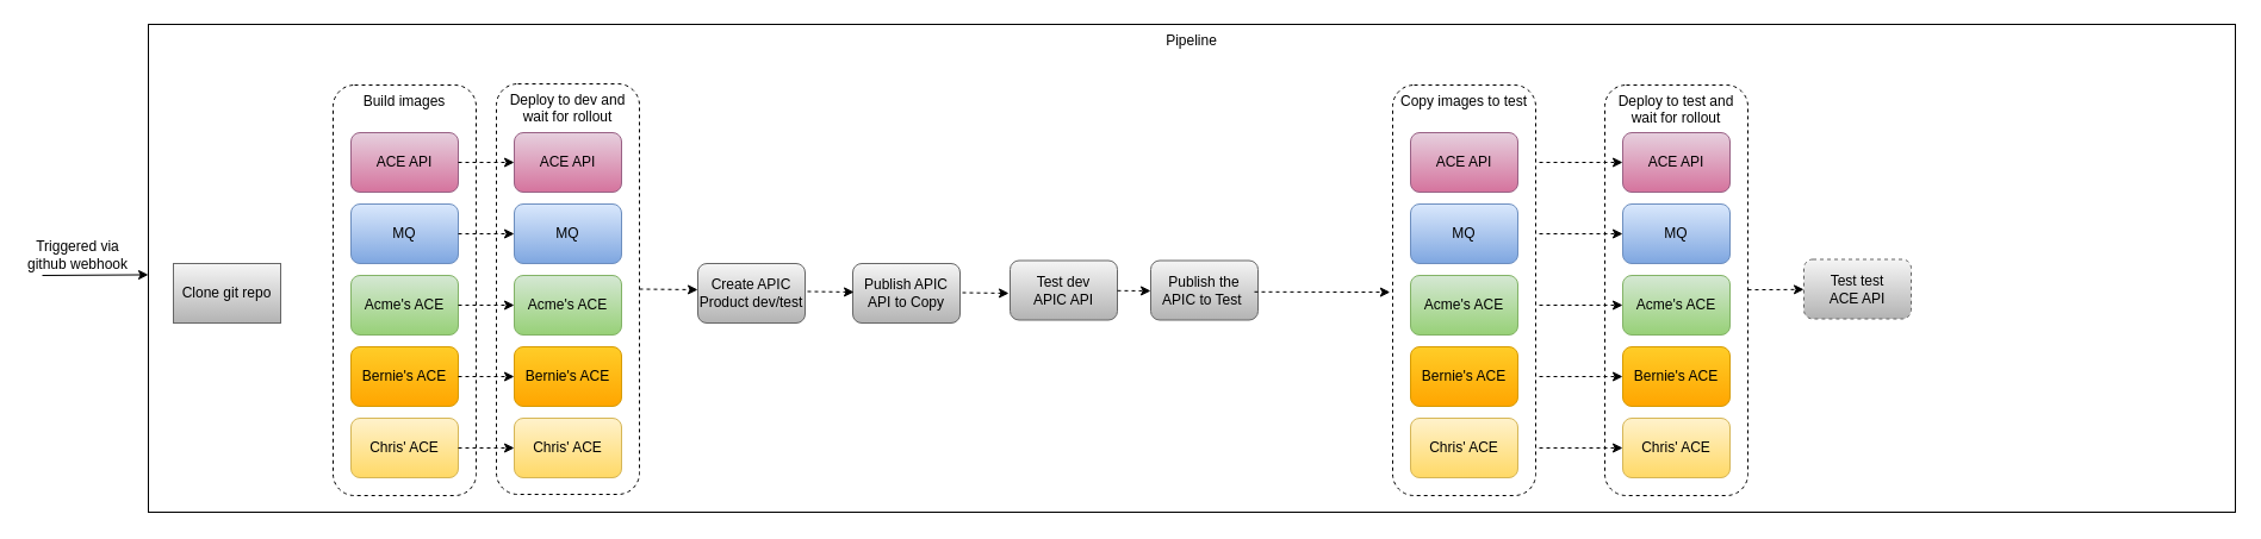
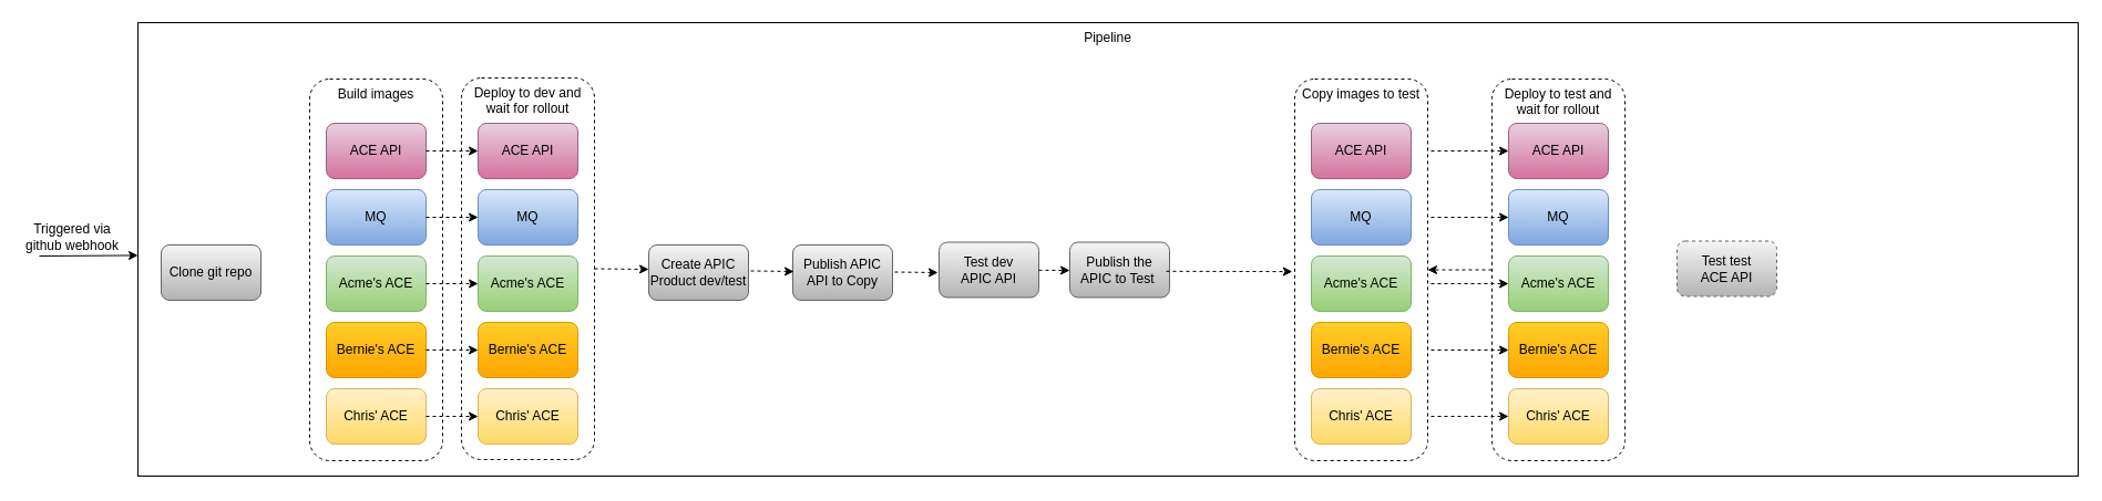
  <mxCell id="0" />
  <mxCell id="1" parent="0" />
  <mxCell id="2" value="Pipeline" style="rounded=0;whiteSpace=wrap;html=1;verticalAlign=top;" vertex="1" parent="1"><mxGeometry x="124" y="20" width="1751" height="410" as="geometry" /></mxCell>
  <mxCell id="3" value="Deploy to dev and wait for rollout" style="rounded=1;whiteSpace=wrap;html=1;verticalAlign=top;dashed=1;" vertex="1" parent="1"><mxGeometry x="416" y="70" width="120" height="345" as="geometry" /></mxCell>
  <mxCell id="4" value="" style="endArrow=classic;html=1;" edge="1" parent="1" target="2"><mxGeometry width="50" height="50" relative="1" as="geometry"><mxPoint x="35" y="231" as="sourcePoint" /><mxPoint x="205" y="-94" as="targetPoint" /></mxGeometry></mxCell>
  <mxCell id="5" value="Triggered via github webhook" style="text;html=1;strokeColor=none;fillColor=none;align=center;verticalAlign=middle;whiteSpace=wrap;rounded=0;" vertex="1" parent="1"><mxGeometry x="20" y="203.5" width="90" height="20" as="geometry" /></mxCell>
  <mxCell id="6" value="Build images" style="rounded=1;whiteSpace=wrap;html=1;horizontal=1;verticalAlign=top;dashed=1;" vertex="1" parent="1"><mxGeometry x="279" y="71" width="120" height="345" as="geometry" /></mxCell>
  <mxCell id="7" value="ACE API" style="rounded=1;whiteSpace=wrap;html=1;fillColor=#e6d0de;strokeColor=#996185;gradientColor=#d5739d;" vertex="1" parent="1"><mxGeometry x="294" y="111" width="90" height="50" as="geometry" /></mxCell>
  <mxCell id="8" value="MQ" style="rounded=1;whiteSpace=wrap;html=1;fillColor=#dae8fc;strokeColor=#6c8ebf;gradientColor=#7ea6e0;" vertex="1" parent="1"><mxGeometry x="294" y="171" width="90" height="50" as="geometry" /></mxCell>
  <mxCell id="9" value="Acme's ACE" style="rounded=1;whiteSpace=wrap;html=1;fillColor=#d5e8d4;strokeColor=#82b366;gradientColor=#97d077;" vertex="1" parent="1"><mxGeometry x="294" y="231" width="90" height="50" as="geometry" /></mxCell>
  <mxCell id="10" value="Bernie's ACE" style="rounded=1;whiteSpace=wrap;html=1;fillColor=#ffcd28;strokeColor=#d79b00;gradientColor=#ffa500;" vertex="1" parent="1"><mxGeometry x="294" y="291" width="90" height="50" as="geometry" /></mxCell>
  <mxCell id="11" value="Chris' ACE" style="rounded=1;whiteSpace=wrap;html=1;fillColor=#fff2cc;strokeColor=#d6b656;gradientColor=#ffd966;" vertex="1" parent="1"><mxGeometry x="294" y="351" width="90" height="50" as="geometry" /></mxCell>
  <mxCell id="12" style="edgeStyle=orthogonalEdgeStyle;rounded=0;orthogonalLoop=1;jettySize=auto;html=1;exitX=0.5;exitY=1;exitDx=0;exitDy=0;" edge="1" parent="1"><mxGeometry relative="1" as="geometry"><mxPoint x="537.5" y="431" as="sourcePoint" /><mxPoint x="537.5" y="431" as="targetPoint" /></mxGeometry></mxCell>
  <mxCell id="13" value="" style="endArrow=classic;html=1;dashed=1;" edge="1" parent="1" source="8" target="36"><mxGeometry width="50" height="50" relative="1" as="geometry"><mxPoint x="435" y="251" as="sourcePoint" /><mxPoint x="485" y="201" as="targetPoint" /></mxGeometry></mxCell>
  <mxCell id="14" value="" style="endArrow=classic;html=1;dashed=1;" edge="1" parent="1" source="9" target="37"><mxGeometry width="50" height="50" relative="1" as="geometry"><mxPoint x="445" y="261" as="sourcePoint" /><mxPoint x="495" y="211" as="targetPoint" /></mxGeometry></mxCell>
  <mxCell id="15" value="" style="endArrow=classic;html=1;dashed=1;" edge="1" parent="1" source="10" target="38"><mxGeometry width="50" height="50" relative="1" as="geometry"><mxPoint x="455" y="271" as="sourcePoint" /><mxPoint x="505" y="221" as="targetPoint" /></mxGeometry></mxCell>
  <mxCell id="16" value="" style="endArrow=classic;html=1;dashed=1;" edge="1" parent="1" source="11" target="39"><mxGeometry width="50" height="50" relative="1" as="geometry"><mxPoint x="465" y="281" as="sourcePoint" /><mxPoint x="515" y="231" as="targetPoint" /></mxGeometry></mxCell>
  <mxCell id="17" value="" style="endArrow=classic;html=1;dashed=1;" edge="1" parent="1" source="7" target="35"><mxGeometry width="50" height="50" relative="1" as="geometry"><mxPoint x="475" y="291" as="sourcePoint" /><mxPoint x="525" y="241" as="targetPoint" /></mxGeometry></mxCell>
  <mxCell id="18" value="Test dev&lt;br&gt;APIC API" style="rounded=1;whiteSpace=wrap;html=1;fillColor=#f5f5f5;strokeColor=#666666;gradientColor=#b3b3b3;" vertex="1" parent="1"><mxGeometry x="847" y="218.5" width="90" height="50" as="geometry" /></mxCell>
  <mxCell id="19" value="" style="group;dashed=1;strokeColor=none;" vertex="1" connectable="0" parent="1"><mxGeometry x="813" y="71" width="120" height="345" as="geometry" /></mxCell>
  <mxCell id="20" value="" style="group" vertex="1" connectable="0" parent="19"><mxGeometry x="533" width="120" height="345" as="geometry" /></mxCell>
  <mxCell id="21" value="Deploy to test and wait for rollout" style="rounded=1;whiteSpace=wrap;html=1;verticalAlign=top;dashed=1;" vertex="1" parent="20"><mxGeometry width="120" height="345" as="geometry" /></mxCell>
  <mxCell id="22" value="ACE API" style="rounded=1;whiteSpace=wrap;html=1;fillColor=#e6d0de;strokeColor=#996185;gradientColor=#d5739d;" vertex="1" parent="20"><mxGeometry x="15" y="40" width="90" height="50" as="geometry" /></mxCell>
  <mxCell id="23" value="MQ" style="rounded=1;whiteSpace=wrap;html=1;fillColor=#dae8fc;strokeColor=#6c8ebf;gradientColor=#7ea6e0;" vertex="1" parent="20"><mxGeometry x="15" y="100" width="90" height="50" as="geometry" /></mxCell>
  <mxCell id="24" value="Acme's ACE" style="rounded=1;whiteSpace=wrap;html=1;fillColor=#d5e8d4;strokeColor=#82b366;gradientColor=#97d077;" vertex="1" parent="20"><mxGeometry x="15" y="160" width="90" height="50" as="geometry" /></mxCell>
  <mxCell id="25" value="Bernie's ACE" style="rounded=1;whiteSpace=wrap;html=1;fillColor=#ffcd28;strokeColor=#d79b00;gradientColor=#ffa500;" vertex="1" parent="20"><mxGeometry x="15" y="220" width="90" height="50" as="geometry" /></mxCell>
  <mxCell id="26" value="Chris' ACE" style="rounded=1;whiteSpace=wrap;html=1;fillColor=#fff2cc;strokeColor=#d6b656;gradientColor=#ffd966;" vertex="1" parent="20"><mxGeometry x="15" y="280" width="90" height="50" as="geometry" /></mxCell>
  <mxCell id="27" value="" style="endArrow=classic;html=1;dashed=1;" edge="1" parent="1" source="45" target="23"><mxGeometry width="50" height="50" relative="1" as="geometry"><mxPoint x="832" y="251" as="sourcePoint" /><mxPoint x="882" y="201" as="targetPoint" /></mxGeometry></mxCell>
  <mxCell id="28" value="" style="endArrow=classic;html=1;dashed=1;" edge="1" parent="1" source="46" target="24"><mxGeometry width="50" height="50" relative="1" as="geometry"><mxPoint x="842" y="261" as="sourcePoint" /><mxPoint x="892" y="211" as="targetPoint" /></mxGeometry></mxCell>
  <mxCell id="29" value="" style="endArrow=classic;html=1;dashed=1;" edge="1" parent="1" source="47" target="25"><mxGeometry width="50" height="50" relative="1" as="geometry"><mxPoint x="852" y="271" as="sourcePoint" /><mxPoint x="902" y="221" as="targetPoint" /></mxGeometry></mxCell>
  <mxCell id="30" value="" style="endArrow=classic;html=1;dashed=1;" edge="1" parent="1" source="48" target="26"><mxGeometry width="50" height="50" relative="1" as="geometry"><mxPoint x="862" y="281" as="sourcePoint" /><mxPoint x="912" y="231" as="targetPoint" /></mxGeometry></mxCell>
  <mxCell id="31" value="" style="endArrow=classic;html=1;dashed=1;" edge="1" parent="1" source="44" target="22"><mxGeometry width="50" height="50" relative="1" as="geometry"><mxPoint x="872" y="291" as="sourcePoint" /><mxPoint x="922" y="241" as="targetPoint" /></mxGeometry></mxCell>
  <mxCell id="32" value="" style="endArrow=classic;html=1;dashed=1;exitX=1;exitY=0.5;exitDx=0;exitDy=0;" edge="1" parent="1" source="3"><mxGeometry width="50" height="50" relative="1" as="geometry"><mxPoint x="672" y="243.5" as="sourcePoint" /><mxPoint x="585" y="243" as="targetPoint" /></mxGeometry></mxCell>
  <mxCell id="33" value="" style="endArrow=classic;html=1;dashed=1;" edge="1" parent="1" source="18"><mxGeometry width="50" height="50" relative="1" as="geometry"><mxPoint x="612" y="238" as="sourcePoint" /><mxPoint x="965" y="244" as="targetPoint" /></mxGeometry></mxCell>
- <mxCell id="34" value="Clone git repo" style="whiteSpace=wrap;html=1;fillColor=#f5f5f5;strokeColor=#666666;gradientColor=#b3b3b3;rounded=0;" vertex="1" parent="1"><mxGeometry x="145" y="221" width="90" height="50" as="geometry" /></mxCell>
+ <mxCell id="34" value="Clone git repo" style="rounded=1;whiteSpace=wrap;html=1;fillColor=#f5f5f5;strokeColor=#666666;gradientColor=#b3b3b3;" vertex="1" parent="1"><mxGeometry x="145" y="221" width="90" height="50" as="geometry" /></mxCell>
  <mxCell id="35" value="ACE API" style="rounded=1;whiteSpace=wrap;html=1;fillColor=#e6d0de;strokeColor=#996185;gradientColor=#d5739d;" vertex="1" parent="1"><mxGeometry x="431" y="111" width="90" height="50" as="geometry" /></mxCell>
  <mxCell id="36" value="MQ" style="rounded=1;whiteSpace=wrap;html=1;fillColor=#dae8fc;strokeColor=#6c8ebf;gradientColor=#7ea6e0;" vertex="1" parent="1"><mxGeometry x="431" y="171" width="90" height="50" as="geometry" /></mxCell>
  <mxCell id="37" value="Acme's ACE" style="rounded=1;whiteSpace=wrap;html=1;fillColor=#d5e8d4;strokeColor=#82b366;gradientColor=#97d077;" vertex="1" parent="1"><mxGeometry x="431" y="231" width="90" height="50" as="geometry" /></mxCell>
  <mxCell id="38" value="Bernie's ACE" style="rounded=1;whiteSpace=wrap;html=1;fillColor=#ffcd28;strokeColor=#d79b00;gradientColor=#ffa500;" vertex="1" parent="1"><mxGeometry x="431" y="291" width="90" height="50" as="geometry" /></mxCell>
  <mxCell id="39" value="Chris' ACE" style="rounded=1;whiteSpace=wrap;html=1;fillColor=#fff2cc;strokeColor=#d6b656;gradientColor=#ffd966;" vertex="1" parent="1"><mxGeometry x="431" y="351" width="90" height="50" as="geometry" /></mxCell>
  <mxCell id="40" value="Test test&lt;br&gt;ACE API" style="rounded=1;whiteSpace=wrap;html=1;fillColor=#f5f5f5;strokeColor=#666666;gradientColor=#b3b3b3;dashed=1;" vertex="1" parent="1"><mxGeometry x="1513" y="217.5" width="90" height="50" as="geometry" /></mxCell>
- <mxCell id="41" value="" style="endArrow=classic;html=1;dashed=1;" edge="1" parent="1" source="21" target="40"><mxGeometry width="50" height="50" relative="1" as="geometry"><mxPoint x="662" y="253.5" as="sourcePoint" /><mxPoint x="686" y="253.5" as="targetPoint" /></mxGeometry></mxCell>
+ <mxCell id="41" value="" style="endArrow=classic;html=1;dashed=1;" edge="1" parent="1" source="21" target="43"><mxGeometry width="50" height="50" relative="1" as="geometry"><mxPoint x="662" y="253.5" as="sourcePoint" /><mxPoint x="686" y="253.5" as="targetPoint" /></mxGeometry></mxCell>
  <mxCell id="42" value="" style="group" vertex="1" connectable="0" parent="1"><mxGeometry x="1168" y="71" width="120" height="345" as="geometry" /></mxCell>
  <mxCell id="43" value="Copy images to test" style="rounded=1;whiteSpace=wrap;html=1;horizontal=1;verticalAlign=top;dashed=1;" vertex="1" parent="42"><mxGeometry width="120" height="345" as="geometry" /></mxCell>
  <mxCell id="44" value="ACE API" style="rounded=1;whiteSpace=wrap;html=1;fillColor=#e6d0de;strokeColor=#996185;gradientColor=#d5739d;" vertex="1" parent="42"><mxGeometry x="15" y="40" width="90" height="50" as="geometry" /></mxCell>
  <mxCell id="45" value="MQ" style="rounded=1;whiteSpace=wrap;html=1;fillColor=#dae8fc;strokeColor=#6c8ebf;gradientColor=#7ea6e0;" vertex="1" parent="42"><mxGeometry x="15" y="100" width="90" height="50" as="geometry" /></mxCell>
  <mxCell id="46" value="Acme's ACE" style="rounded=1;whiteSpace=wrap;html=1;fillColor=#d5e8d4;strokeColor=#82b366;gradientColor=#97d077;" vertex="1" parent="42"><mxGeometry x="15" y="160" width="90" height="50" as="geometry" /></mxCell>
  <mxCell id="47" value="Bernie's ACE" style="rounded=1;whiteSpace=wrap;html=1;fillColor=#ffcd28;strokeColor=#d79b00;gradientColor=#ffa500;" vertex="1" parent="42"><mxGeometry x="15" y="220" width="90" height="50" as="geometry" /></mxCell>
  <mxCell id="48" value="Chris' ACE" style="rounded=1;whiteSpace=wrap;html=1;fillColor=#fff2cc;strokeColor=#d6b656;gradientColor=#ffd966;" vertex="1" parent="42"><mxGeometry x="15" y="280" width="90" height="50" as="geometry" /></mxCell>
  <mxCell id="49" value="Create APIC Product dev/test" style="rounded=1;whiteSpace=wrap;html=1;fillColor=#f5f5f5;strokeColor=#666666;gradientColor=#b3b3b3;" vertex="1" parent="1"><mxGeometry x="585" y="221" width="90" height="50" as="geometry" /></mxCell>
  <mxCell id="50" value="Publish APIC API to Copy" style="rounded=1;whiteSpace=wrap;html=1;fillColor=#f5f5f5;strokeColor=#666666;gradientColor=#b3b3b3;" vertex="1" parent="1"><mxGeometry x="715" y="221" width="90" height="50" as="geometry" /></mxCell>
  <mxCell id="51" value="" style="endArrow=classic;html=1;dashed=1;exitX=1;exitY=0.5;exitDx=0;exitDy=0;" edge="1" parent="1"><mxGeometry width="50" height="50" relative="1" as="geometry"><mxPoint x="677" y="244.5" as="sourcePoint" /><mxPoint x="716" y="245" as="targetPoint" /></mxGeometry></mxCell>
  <mxCell id="52" value="" style="endArrow=classic;html=1;dashed=1;exitX=1;exitY=0.5;exitDx=0;exitDy=0;" edge="1" parent="1"><mxGeometry width="50" height="50" relative="1" as="geometry"><mxPoint x="807" y="245.5" as="sourcePoint" /><mxPoint x="846" y="246" as="targetPoint" /></mxGeometry></mxCell>
  <mxCell id="53" value="Publish the APIC to Test&amp;nbsp;" style="rounded=1;whiteSpace=wrap;html=1;fillColor=#f5f5f5;strokeColor=#666666;gradientColor=#b3b3b3;" vertex="1" parent="1"><mxGeometry x="965" y="218.5" width="90" height="50" as="geometry" /></mxCell>
  <mxCell id="54" value="" style="endArrow=classic;html=1;dashed=1;entryX=0.595;entryY=0.549;entryDx=0;entryDy=0;entryPerimeter=0;" edge="1" parent="1" target="2"><mxGeometry width="50" height="50" relative="1" as="geometry"><mxPoint x="1052" y="244.808" as="sourcePoint" /><mxPoint x="1080" y="245" as="targetPoint" /></mxGeometry></mxCell>
